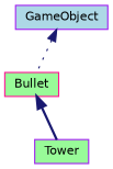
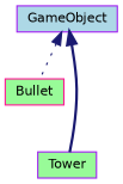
  digraph {
    node [color=purple fillcolor=palegreen fontname=Helvetica fontsize=10 shape=record style=filled]
    edge [color=midnightblue dir=back fontname=Helvetica fontsize=10 labelfontname=Helvetica labelfontsize=10]
    n1 [fillcolor=lightblue fontcolor=black height=0.2 label=GameObject width=0.4]
    n2 [color=deeppink height=0.2 label=Bullet width=0.4]
    n3 [height=0.2 label=Tower width=0.4]
    n1 -> n2 [style=dotted]
-   n2 -> n3 [style=bold]
+   n1 -> n3 [style=bold]
  }
